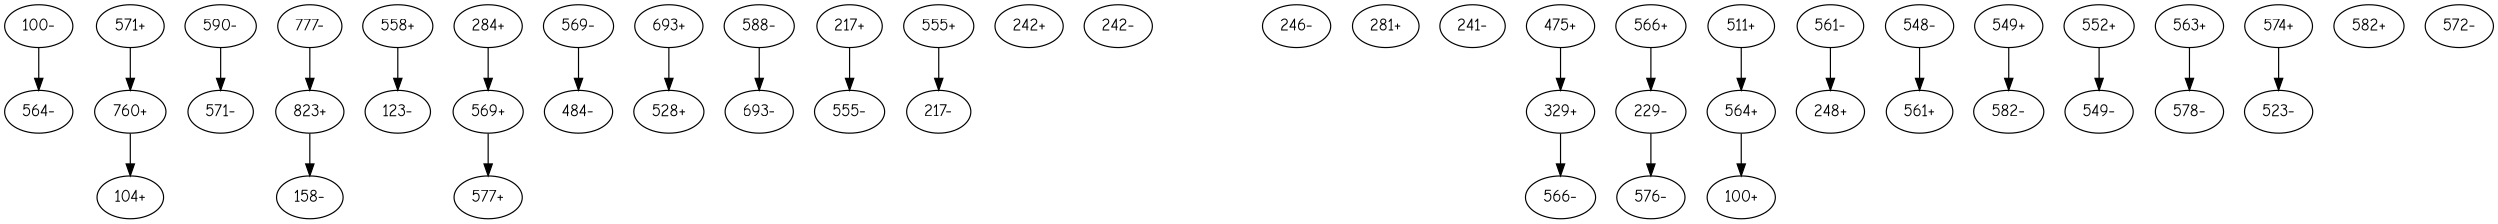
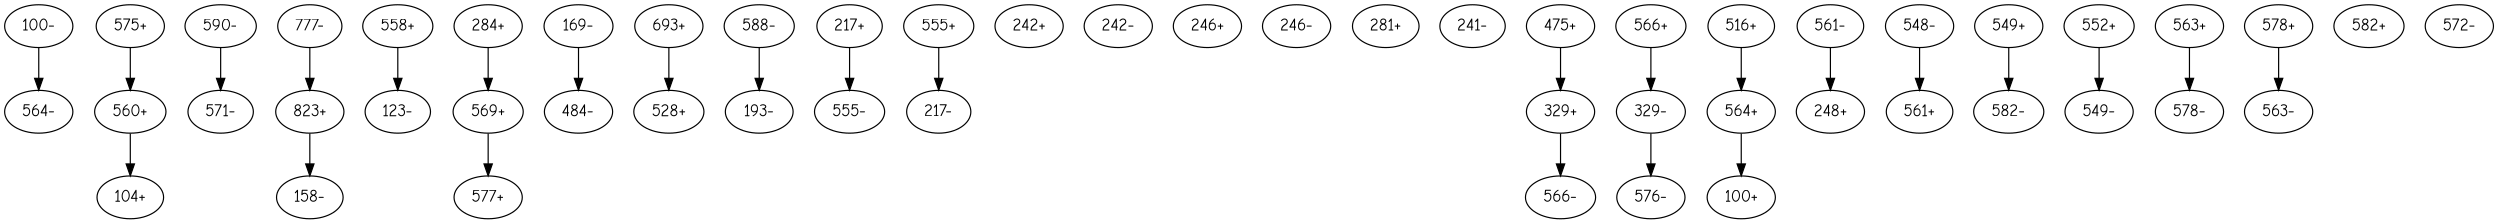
  digraph {
    fontname="Comic Neue"
    k=31
    node [fontname="Comic Neue" l=5162]
    edge [d=-20 e=2.1 fontname="Comic Neue" n=97]
    "564-"
    "100-" [l=1176]
    "104+" [l=1302]
    n4 [l=3739 label="590-"]
    "571-" [l=4497]
    n6 [l=1297 label="823+"]
    n7 [l=3944 label="158-"]
    "123-" [l=1297]
    "577+" [l=8575]
    n10 [l=10589 label="284+"]
    "569+" [l=5846]
    n12 [l=10589 label="484-"]
    n13 [l=1221 label="693+"]
    n14 [l=7200 label="528+"]
-   "193-" [l=1221 label="693-"]
+   "193-" [l=1221]
    "217+" [l=1804]
    "555-" [l=2280]
    "217-" [l=1804]
    "242+" [l=1830]
    "242-" [l=1830]
+   "246+" [l=1801]
    "246-" [l=1801]
    "281+" [l=1436]
    n24 [l=1436 label="241-"]
    "329+" [l=1282]
    "566-" [l=2582]
-   "329-" [l=1282 label="229-"]
+   "329-" [l=1282]
    n28 [l=3506 label="576-"]
-   "516+" [l=1942 label="511+"]
+   "516+" [l=1942]
    "564+"
    "100+" [l=1176]
    n32 [l=9725 label="248+"]
    "548-" [l=9725]
    "561+" [l=3646]
    "549+" [l=7900]
    n36 [l=14869 label="582-"]
    "549-" [l=7900]
    "552+" [l=14869]
    "555+" [l=2280]
    "558+" [l=3944]
-   "560+" [l=3739 label="760+"]
+   "560+" [l=3739]
    "561-" [l=3646]
    "563+" [l=4880]
    "578-" [l=7640]
-   "563-" [l=4880 label="523-"]
+   "563-" [l=4880]
    "566+" [l=2582]
    n47 [l=7200 label="588-"]
-   "569-" [l=5846]
-   "571+" [l=4497]
+   "569-" [l=5846 label="169-"]
+   "571+" [l=4497 label="575+"]
    n50 [l=6116 label="582+"]
    "572-" [l=6116]
    n52 [l=3506 label="475+"]
    n53 [l=8575 label="777-"]
-   "578+" [l=7640 label="574+"]
+   "578+" [l=7640]
    "100-" -> "564-" [d=-30]
    n4 -> "571-" [d=-161 e=0.0 n=41]
    n6 -> n7 [d=-9 e=2.2 n=92]
    n10 -> "569+" [d=15 e=3.8 n=30]
    "569+" -> "577+" [d=-27 e=2.0 n=107]
    n13 -> n14 [d=36 e=4.2 n=25]
    "217+" -> "555-" [e=2.4 n=77]
    "329+" -> "566-" [d=22 e=2.4 n=73]
    "329-" -> n28 [n=96]
    "516+" -> "564+" [d=-108 e=2.7 n=61]
    "564+" -> "100+" [d=-30]
    "548-" -> "561+" [d=-181 e=0.0 n=17]
    "549+" -> n36 [d=7 e=5.2 n=16]
    "552+" -> "549-" [d=7 e=5.2 n=16]
    "555+" -> "217-" [e=2.4 n=77]
    "558+" -> "123-" [d=-9 e=2.2 n=92]
    "560+" -> "104+" [d=-13 e=3.0 n=49]
    "561-" -> n32 [d=-181 e=0.0 n=17]
    "563+" -> "578-" [d=-76 e=6.3 n=11]
    "566+" -> "329-" [d=22 e=2.4 n=73]
    n47 -> "193-" [d=36 e=4.2 n=25]
    "569-" -> n12 [d=15 e=3.8 n=30]
    "571+" -> "560+" [d=-161 e=0.0 n=41]
    n52 -> "329+" [n=96]
    n53 -> n6 [d=-27 e=2.0 n=107]
    "578+" -> "563-" [d=-76 e=6.3 n=11]
  }
